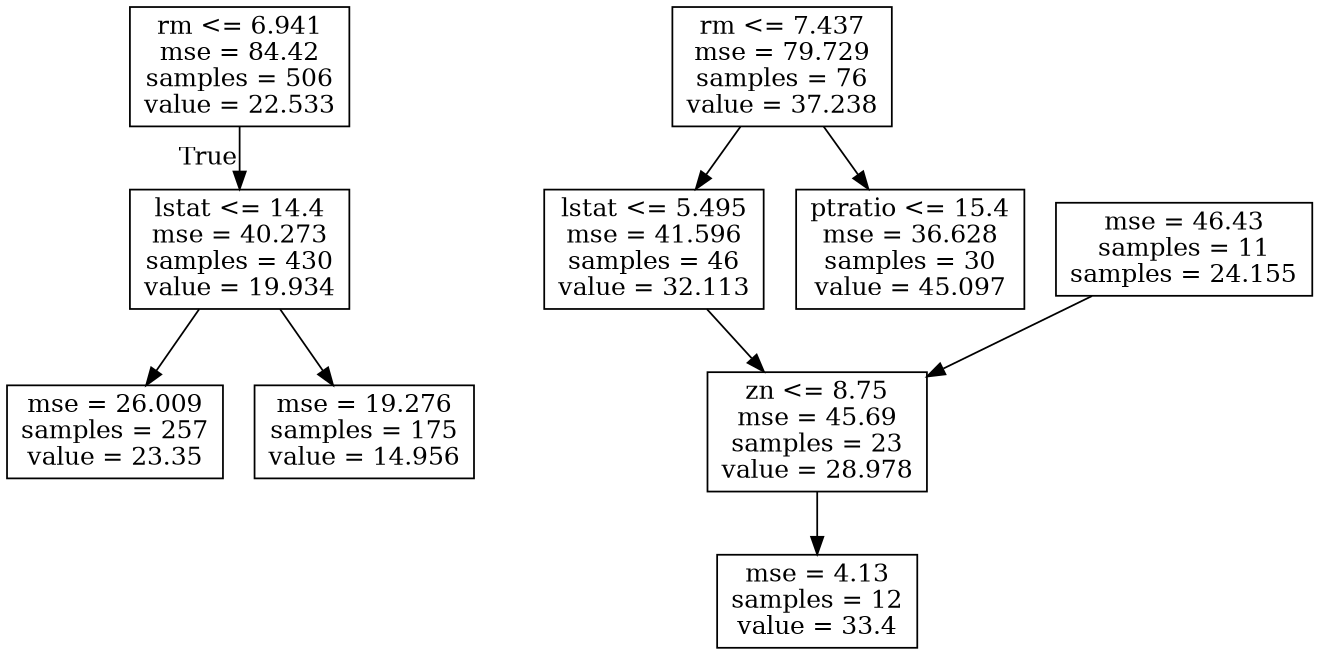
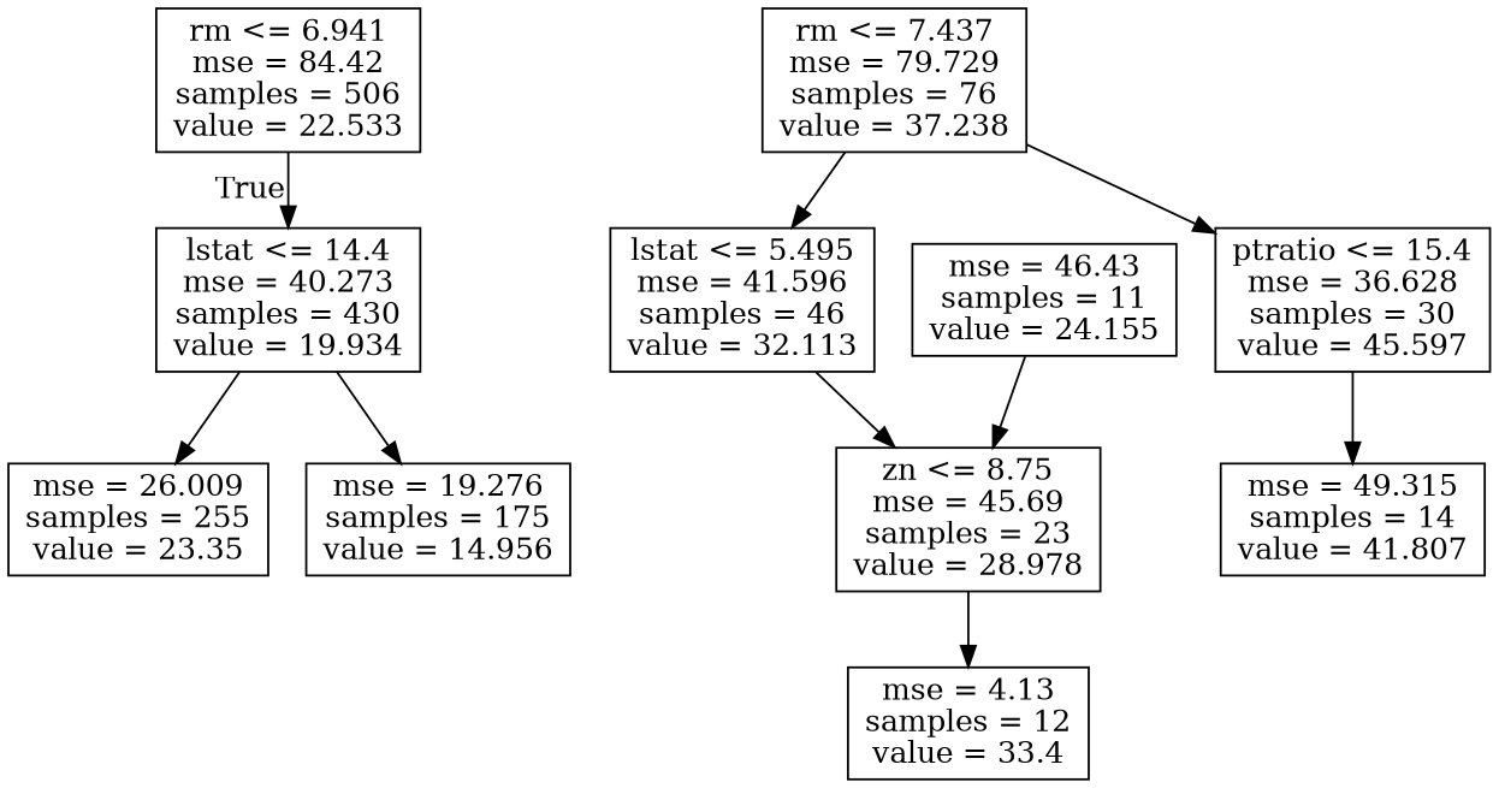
  digraph {
    node [shape=box]
    n1 [label="rm <= 6.941\nmse = 84.42\nsamples = 506\nvalue = 22.533"]
    n2 [label="lstat <= 14.4\nmse = 40.273\nsamples = 430\nvalue = 19.934"]
-   n3 [label="mse = 26.009\nsamples = 257\nvalue = 23.35"]
+   n3 [label="mse = 26.009\nsamples = 255\nvalue = 23.35"]
    n4 [label="mse = 19.276\nsamples = 175\nvalue = 14.956"]
    n5 [label="rm <= 7.437\nmse = 79.729\nsamples = 76\nvalue = 37.238"]
    n6 [label="lstat <= 5.495\nmse = 41.596\nsamples = 46\nvalue = 32.113"]
-   n7 [label="ptratio <= 15.4\nmse = 36.628\nsamples = 30\nvalue = 45.097"]
+   n7 [label="ptratio <= 15.4\nmse = 36.628\nsamples = 30\nvalue = 45.597"]
    n8 [label="zn <= 8.75\nmse = 45.69\nsamples = 23\nvalue = 28.978"]
+   n9 [label="mse = 49.315\nsamples = 14\nvalue = 41.807"]
    n10 [label="mse = 4.13\nsamples = 12\nvalue = 33.4"]
-   n11 [label="mse = 46.43\nsamples = 11\nsamples = 24.155"]
+   n11 [label="mse = 46.43\nsamples = 11\nvalue = 24.155"]
    n1 -> n2 [headlabel=True labelangle=45 labeldistance=2.5]
    n2 -> n3
    n2 -> n4
    n5 -> n6
    n5 -> n7
    n6 -> n8
+   n7 -> n9
    n8 -> n10
    n11 -> n8
  }
